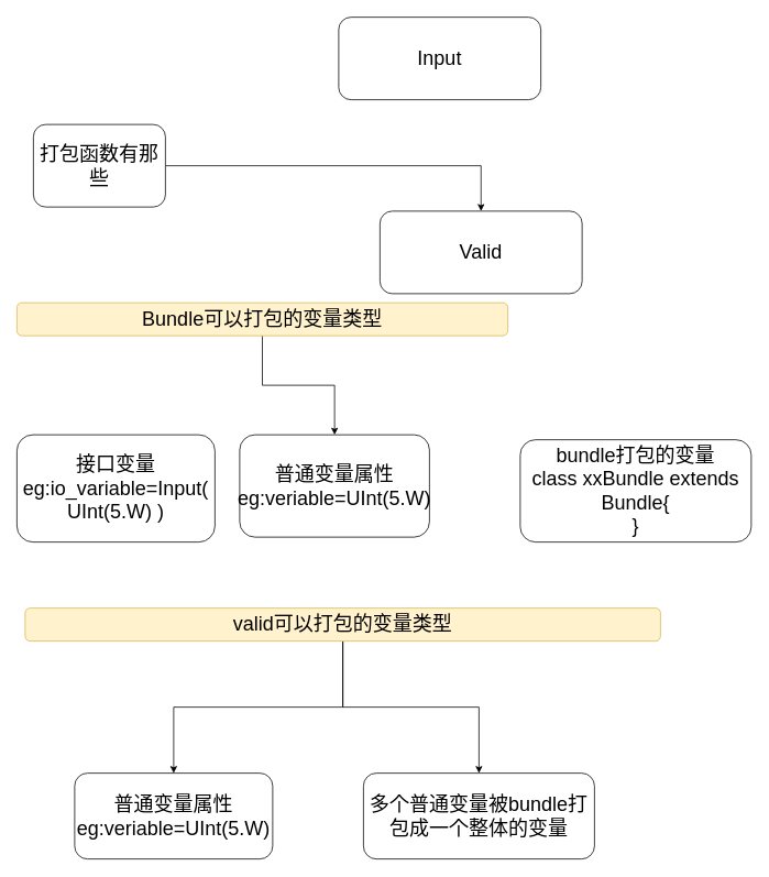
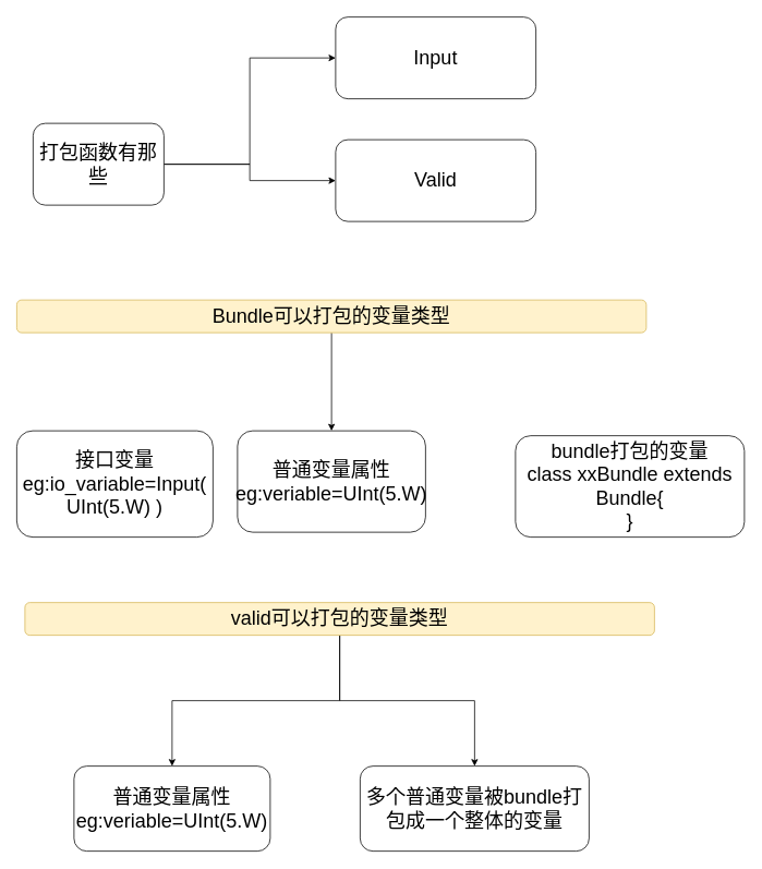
  <mxCell id="0" />
  <mxCell id="1" parent="0" />
  <mxCell id="2" style="edgeStyle=orthogonalEdgeStyle;rounded=0;orthogonalLoop=1;jettySize=auto;html=1;" edge="1" parent="1" source="3" target="5"><mxGeometry relative="1" as="geometry" /></mxCell>
- <mxCell id="3" value="&lt;span style=&quot;font-size: 24px;&quot;&gt;Bundle可以打包的变量类型&lt;/span&gt;" style="rounded=1;whiteSpace=wrap;html=1;fillColor=#fff2cc;strokeColor=#d6b656;fontSize=24;" vertex="1" parent="1"><mxGeometry x="20" y="366" width="595" height="40" as="geometry" /></mxCell>
+ <mxCell id="3" value="&lt;span style=&quot;font-size: 24px;&quot;&gt;Bundle可以打包的变量类型&lt;/span&gt;" style="rounded=1;whiteSpace=wrap;html=1;fillColor=#fff2cc;strokeColor=#d6b656;fontSize=24;" vertex="1" parent="1"><mxGeometry x="20" y="366" width="770" height="40" as="geometry" /></mxCell>
  <mxCell id="4" value="接口变量&lt;br style=&quot;font-size: 24px;&quot;&gt;eg:io_variable=Input( UInt(5.W)&amp;nbsp;)" style="rounded=1;whiteSpace=wrap;html=1;fontSize=24;" vertex="1" parent="1"><mxGeometry x="20" y="526" width="240" height="130" as="geometry" /></mxCell>
  <mxCell id="5" value="普通变量属性&lt;br style=&quot;font-size: 24px;&quot;&gt;eg:veriable=UInt(5.W)" style="rounded=1;whiteSpace=wrap;html=1;fontSize=24;" vertex="1" parent="1"><mxGeometry x="290" y="526" width="230" height="124" as="geometry" /></mxCell>
  <mxCell id="6" value="bundle打包的变量&lt;br style=&quot;font-size: 24px;&quot;&gt;class xxBundle extends Bundle{&lt;br style=&quot;font-size: 24px;&quot;&gt;}" style="rounded=1;whiteSpace=wrap;html=1;fontSize=24;" vertex="1" parent="1"><mxGeometry x="630" y="532" width="280" height="124" as="geometry" /></mxCell>
+ <mxCell id="7" style="edgeStyle=orthogonalEdgeStyle;rounded=0;orthogonalLoop=1;jettySize=auto;html=1;entryX=0;entryY=0.5;entryDx=0;entryDy=0;fontSize=24;" edge="1" parent="1" source="9" target="10"><mxGeometry relative="1" as="geometry" /></mxCell>
  <mxCell id="8" style="edgeStyle=orthogonalEdgeStyle;rounded=0;orthogonalLoop=1;jettySize=auto;html=1;fontSize=24;" edge="1" parent="1" source="9" target="11"><mxGeometry relative="1" as="geometry" /></mxCell>
  <mxCell id="9" value="&lt;span style=&quot;font-size: 24px;&quot;&gt;打包函数有那些&lt;/span&gt;" style="rounded=1;whiteSpace=wrap;html=1;fontSize=24;" vertex="1" parent="1"><mxGeometry x="40" y="150" width="160" height="100" as="geometry" /></mxCell>
  <mxCell id="10" value="&lt;span style=&quot;font-size: 24px;&quot;&gt;Input&lt;/span&gt;" style="rounded=1;whiteSpace=wrap;html=1;fontSize=24;" vertex="1" parent="1"><mxGeometry x="410" y="20" width="245" height="100" as="geometry" /></mxCell>
- <mxCell id="11" value="&lt;span style=&quot;font-size: 24px;&quot;&gt;Valid&lt;/span&gt;" style="rounded=1;whiteSpace=wrap;html=1;fontSize=24;" vertex="1" parent="1"><mxGeometry x="460" y="255" width="245" height="100" as="geometry" /></mxCell>
+ <mxCell id="11" value="&lt;span style=&quot;font-size: 24px;&quot;&gt;Valid&lt;/span&gt;" style="rounded=1;whiteSpace=wrap;html=1;fontSize=24;" vertex="1" parent="1"><mxGeometry x="410" y="170" width="245" height="100" as="geometry" /></mxCell>
  <mxCell id="12" style="edgeStyle=orthogonalEdgeStyle;rounded=0;orthogonalLoop=1;jettySize=auto;html=1;entryX=0.5;entryY=0;entryDx=0;entryDy=0;fontSize=24;" edge="1" parent="1" source="14" target="15"><mxGeometry relative="1" as="geometry" /></mxCell>
  <mxCell id="13" style="edgeStyle=orthogonalEdgeStyle;rounded=0;orthogonalLoop=1;jettySize=auto;html=1;fontSize=24;" edge="1" parent="1" source="14" target="16"><mxGeometry relative="1" as="geometry" /></mxCell>
  <mxCell id="14" value="&lt;span style=&quot;font-size: 24px;&quot;&gt;valid可以打包的变量类型&lt;/span&gt;" style="rounded=1;whiteSpace=wrap;html=1;fillColor=#fff2cc;strokeColor=#d6b656;fontSize=24;" vertex="1" parent="1"><mxGeometry x="30" y="736" width="770" height="40" as="geometry" /></mxCell>
  <mxCell id="15" value="普通变量属性&lt;br style=&quot;font-size: 24px;&quot;&gt;eg:veriable=UInt(5.W)" style="rounded=1;whiteSpace=wrap;html=1;fontSize=24;" vertex="1" parent="1"><mxGeometry x="90" y="936" width="240" height="104" as="geometry" /></mxCell>
  <mxCell id="16" value="多个普通变量被bundle打包成一个整体的变量" style="rounded=1;whiteSpace=wrap;html=1;fontSize=24;" vertex="1" parent="1"><mxGeometry x="440" y="936" width="280" height="104" as="geometry" /></mxCell>
